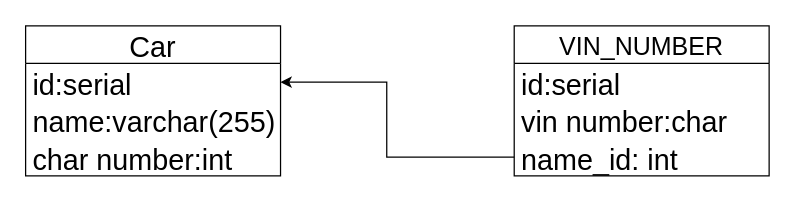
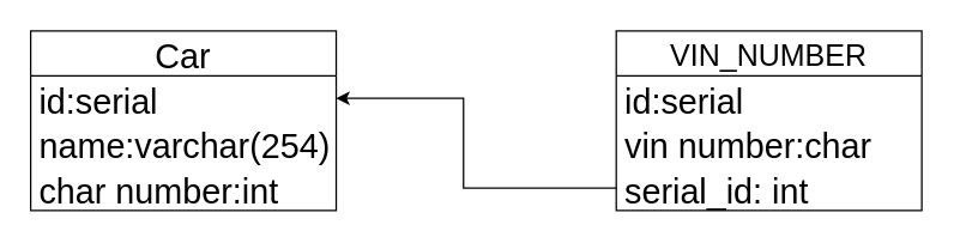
  <mxCell id="0" />
  <mxCell id="1" parent="0" />
  <mxCell id="2" value="Car" style="swimlane;fontStyle=0;childLayout=stackLayout;horizontal=1;startSize=30;horizontalStack=0;resizeParent=1;resizeParentMax=0;resizeLast=0;collapsible=1;marginBottom=0;fontSize=23;" vertex="1" parent="1"><mxGeometry x="20" y="20" width="204" height="120" as="geometry" /></mxCell>
  <mxCell id="3" value="id:serial" style="text;strokeColor=none;fillColor=none;align=left;verticalAlign=middle;spacingLeft=4;spacingRight=4;overflow=hidden;points=[[0,0.5],[1,0.5]];portConstraint=eastwest;rotatable=0;fontSize=23;" vertex="1" parent="2"><mxGeometry y="30" width="204" height="30" as="geometry" /></mxCell>
- <mxCell id="4" value="name:varchar(255)" style="text;strokeColor=none;fillColor=none;align=left;verticalAlign=middle;spacingLeft=4;spacingRight=4;overflow=hidden;points=[[0,0.5],[1,0.5]];portConstraint=eastwest;rotatable=0;fontSize=23;" vertex="1" parent="2"><mxGeometry y="60" width="204" height="30" as="geometry" /></mxCell>
+ <mxCell id="4" value="name:varchar(254)" style="text;strokeColor=none;fillColor=none;align=left;verticalAlign=middle;spacingLeft=4;spacingRight=4;overflow=hidden;points=[[0,0.5],[1,0.5]];portConstraint=eastwest;rotatable=0;fontSize=23;" vertex="1" parent="2"><mxGeometry y="60" width="204" height="30" as="geometry" /></mxCell>
  <mxCell id="5" value="char number:int" style="text;strokeColor=none;fillColor=none;align=left;verticalAlign=middle;spacingLeft=4;spacingRight=4;overflow=hidden;points=[[0,0.5],[1,0.5]];portConstraint=eastwest;rotatable=0;fontSize=23;" vertex="1" parent="2"><mxGeometry y="90" width="204" height="30" as="geometry" /></mxCell>
  <mxCell id="6" value="VIN_NUMBER" style="swimlane;fontStyle=0;childLayout=stackLayout;horizontal=1;startSize=30;horizontalStack=0;resizeParent=1;resizeParentMax=0;resizeLast=0;collapsible=1;marginBottom=0;fontSize=20;" vertex="1" parent="1"><mxGeometry x="411" y="20" width="204" height="120" as="geometry" /></mxCell>
  <mxCell id="7" value="id:serial" style="text;strokeColor=none;fillColor=none;align=left;verticalAlign=middle;spacingLeft=4;spacingRight=4;overflow=hidden;points=[[0,0.5],[1,0.5]];portConstraint=eastwest;rotatable=0;fontSize=23;" vertex="1" parent="6"><mxGeometry y="30" width="204" height="30" as="geometry" /></mxCell>
  <mxCell id="8" value="vin number:char" style="text;strokeColor=none;fillColor=none;align=left;verticalAlign=middle;spacingLeft=4;spacingRight=4;overflow=hidden;points=[[0,0.5],[1,0.5]];portConstraint=eastwest;rotatable=0;fontSize=23;" vertex="1" parent="6"><mxGeometry y="60" width="204" height="30" as="geometry" /></mxCell>
- <mxCell id="9" value="name_id: int" style="text;strokeColor=none;fillColor=none;align=left;verticalAlign=middle;spacingLeft=4;spacingRight=4;overflow=hidden;points=[[0,0.5],[1,0.5]];portConstraint=eastwest;rotatable=0;fontSize=23;" vertex="1" parent="6"><mxGeometry y="90" width="204" height="30" as="geometry" /></mxCell>
+ <mxCell id="9" value="serial_id: int" style="text;strokeColor=none;fillColor=none;align=left;verticalAlign=middle;spacingLeft=4;spacingRight=4;overflow=hidden;points=[[0,0.5],[1,0.5]];portConstraint=eastwest;rotatable=0;fontSize=23;" vertex="1" parent="6"><mxGeometry y="90" width="204" height="30" as="geometry" /></mxCell>
  <mxCell id="10" value="" style="endArrow=classic;html=1;rounded=0;fontSize=20;exitX=0;exitY=0.5;exitDx=0;exitDy=0;entryX=1;entryY=0.5;entryDx=0;entryDy=0;" edge="1" parent="1" source="9" target="3"><mxGeometry width="50" height="50" relative="1" as="geometry"><mxPoint x="326" y="274" as="sourcePoint" /><mxPoint x="376" y="224" as="targetPoint" /><Array as="points"><mxPoint x="309" y="125" /><mxPoint x="309" y="65" /></Array></mxGeometry></mxCell>
